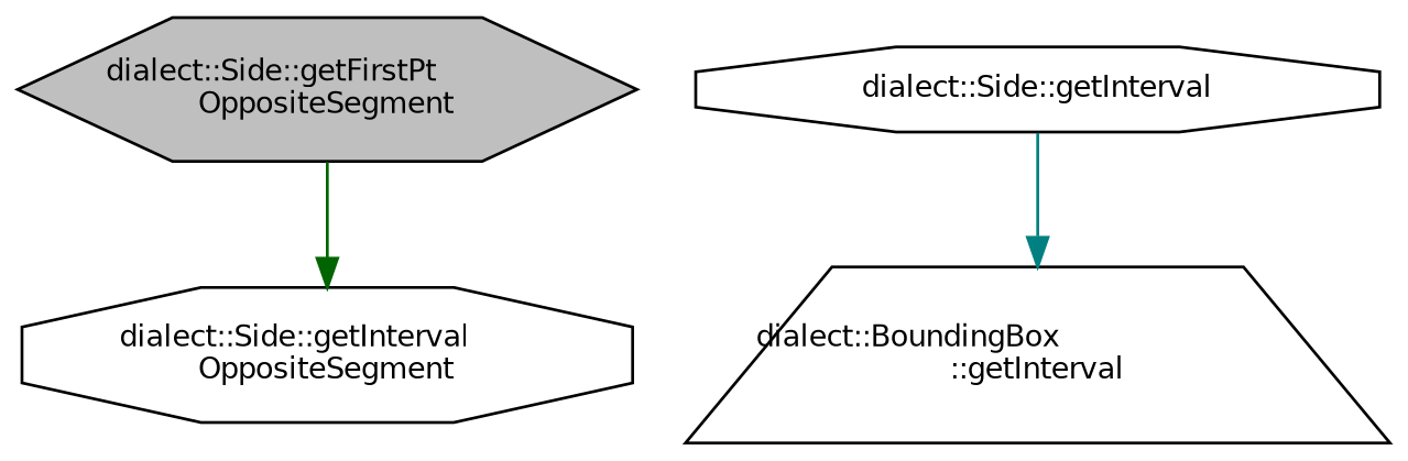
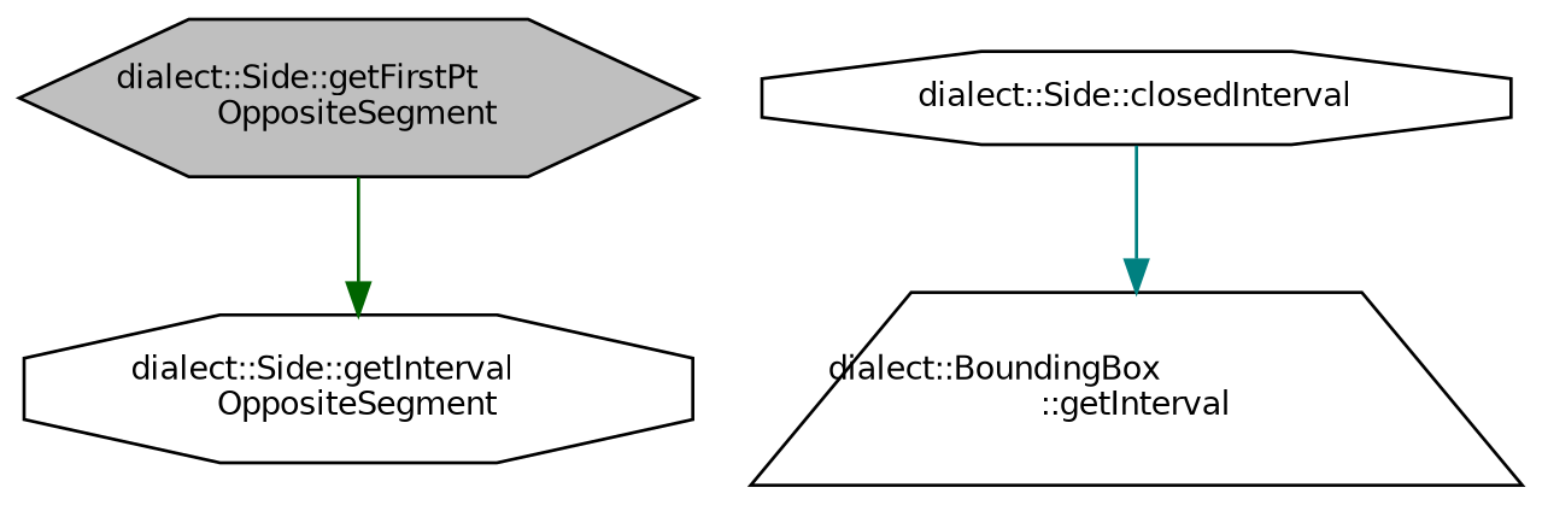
  digraph {
    rankdir=TB
    node [color=black fillcolor=white fontname=Helvetica fontsize=10 shape=octagon style=filled]
    edge [fontname=Helvetica fontsize=10 labelfontname=Helvetica labelfontsize=10 style=solid]
    n1 [fillcolor=grey75 fontcolor=black height=0.2 label="dialect::Side::getFirstPt\lOppositeSegment" shape=hexagon width=0.4]
    n2 [height=0.2 label="dialect::Side::getInterval\lOppositeSegment" width=0.4]
-   n3 [height=0.2 label="dialect::Side::getInterval" width=0.4]
+   n3 [height=0.2 label="dialect::Side::closedInterval" width=0.4]
    n4 [height=0.2 label="dialect::BoundingBox\l::getInterval" shape=trapezium width=0.4]
    n1 -> n2 [color=darkgreen]
    n3 -> n4 [color=teal]
  }
